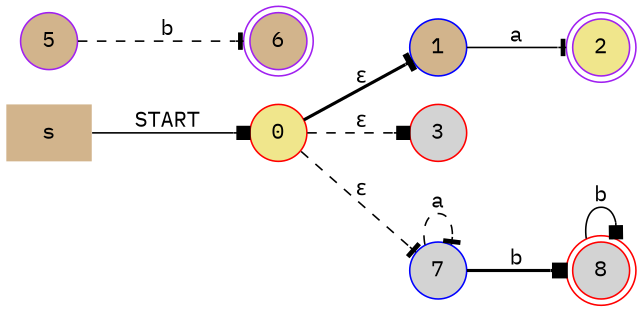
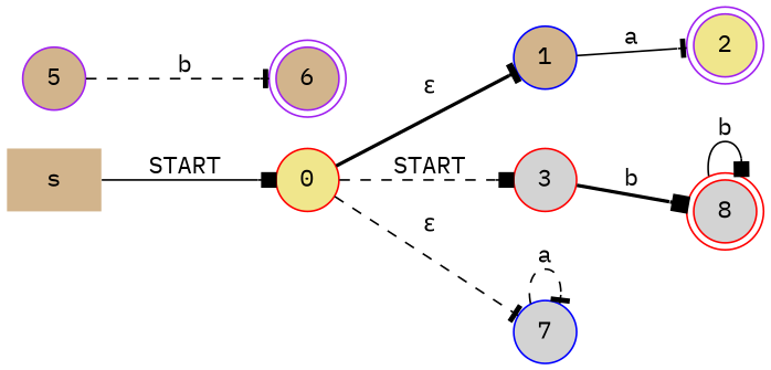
  digraph {
    fontname="IBM Plex Mono"
    rankdir=LR
    ranksep=0.75
    node [color=purple fillcolor=tan fontname="IBM Plex Mono" shape=circle style=filled]
    edge [arrowhead=tee fontname="IBM Plex Mono" style=dashed weight=1]
    s [shape=none]
    0 [color=red fillcolor=khaki]
    1 [color=blue]
    3 [color=red fillcolor=lightgrey]
    7 [color=blue fillcolor=lightgrey]
    2 [fillcolor=khaki shape=doublecircle]
    8 [color=red fillcolor=lightgrey shape=doublecircle]
    6 [shape=doublecircle]
    5
    s -> 0 [arrowhead=box label=START style=solid]
    0 -> 1 [label="ε" style=bold]
-   0 -> 3 [arrowhead=box label="ε"]
+   0 -> 3 [arrowhead=box label=START]
    0 -> 7 [label="ε"]
    1 -> 2 [label=a style=solid]
    7 -> 7 [label=a weight=0]
-   7 -> 8 [arrowhead=box label=b style=bold]
+   3 -> 8 [arrowhead=box label=b style=bold]
    8 -> 8 [arrowhead=box label=b style=solid weight=0]
    5 -> 6 [label=b]
  }
